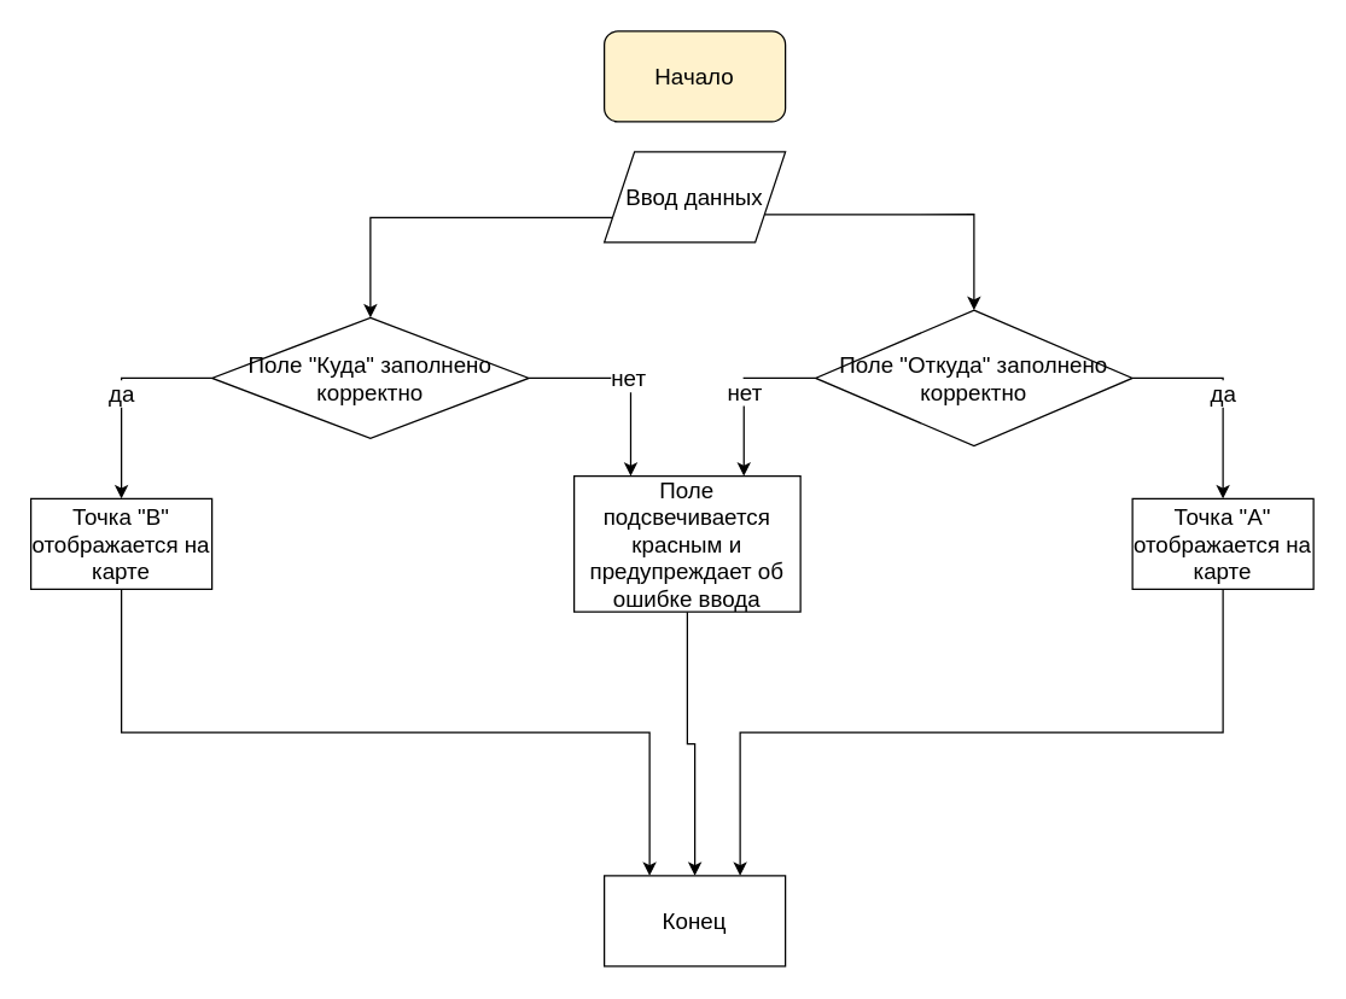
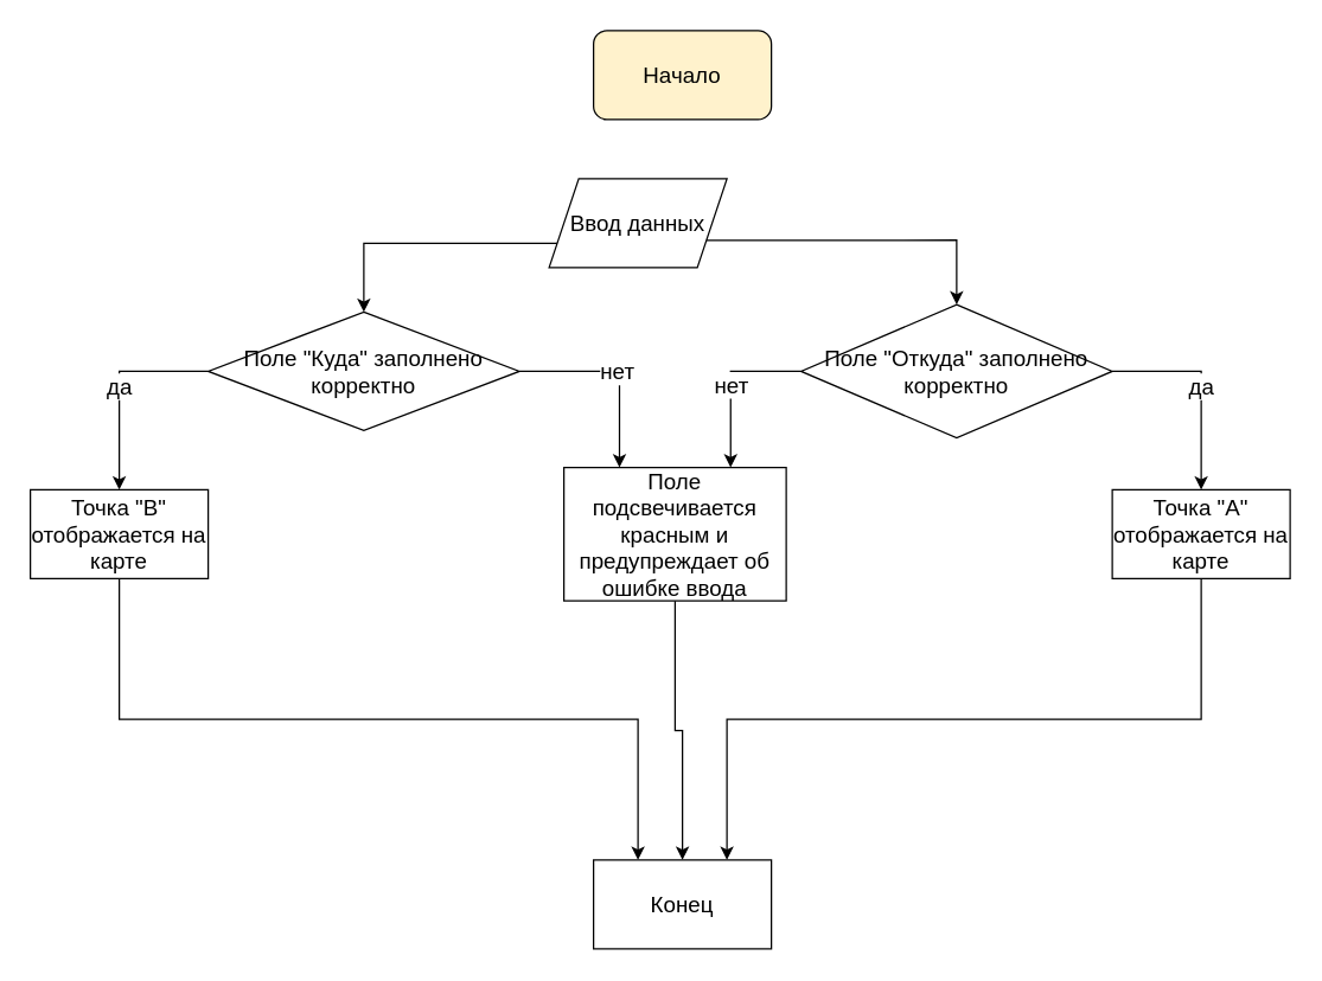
  <mxCell id="0" />
  <mxCell id="1" parent="0" />
  <mxCell id="2" value="Начало" style="rounded=1;whiteSpace=wrap;html=1;fontSize=15;fillColor=#fff2cc;" vertex="1" parent="1"><mxGeometry x="400" width="120" height="60" as="geometry" y="20" /></mxCell>
  <mxCell id="3" style="edgeStyle=orthogonalEdgeStyle;rounded=0;orthogonalLoop=1;jettySize=auto;html=1;exitX=0;exitY=0.75;exitDx=0;exitDy=0;entryX=0.5;entryY=0;entryDx=0;entryDy=0;fontSize=15;" edge="1" parent="1" source="5" target="8"><mxGeometry relative="1" as="geometry" /></mxCell>
  <mxCell id="4" style="edgeStyle=orthogonalEdgeStyle;rounded=0;orthogonalLoop=1;jettySize=auto;html=1;exitX=1;exitY=0.75;exitDx=0;exitDy=0;entryX=0.5;entryY=0;entryDx=0;entryDy=0;fontSize=15;" edge="1" parent="1" source="5" target="11"><mxGeometry relative="1" as="geometry" /></mxCell>
- <mxCell id="5" value="Ввод данных" style="shape=parallelogram;perimeter=parallelogramPerimeter;whiteSpace=wrap;html=1;fixedSize=1;fontSize=15;" vertex="1" parent="1"><mxGeometry x="400" y="100" width="120" height="60" as="geometry" /></mxCell>
+ <mxCell id="5" value="Ввод данных" style="shape=parallelogram;perimeter=parallelogramPerimeter;whiteSpace=wrap;html=1;fixedSize=1;fontSize=15;" vertex="1" parent="1"><mxGeometry x="370" y="120" width="120" height="60" as="geometry" /></mxCell>
  <mxCell id="6" value="да" style="edgeStyle=orthogonalEdgeStyle;rounded=0;orthogonalLoop=1;jettySize=auto;html=1;exitX=0;exitY=0.5;exitDx=0;exitDy=0;entryX=0.5;entryY=0;entryDx=0;entryDy=0;fontSize=15;" edge="1" parent="1" source="8" target="15"><mxGeometry relative="1" as="geometry" /></mxCell>
  <mxCell id="7" value="нет" style="edgeStyle=orthogonalEdgeStyle;rounded=0;orthogonalLoop=1;jettySize=auto;html=1;exitX=1;exitY=0.5;exitDx=0;exitDy=0;entryX=0.25;entryY=0;entryDx=0;entryDy=0;fontSize=15;" edge="1" parent="1" source="8" target="17"><mxGeometry relative="1" as="geometry" /></mxCell>
  <mxCell id="8" value="Поле &quot;Куда&quot; заполнено корректно" style="rhombus;whiteSpace=wrap;html=1;fontSize=15;" vertex="1" parent="1"><mxGeometry x="140" y="210" width="210" height="80" as="geometry" /></mxCell>
  <mxCell id="9" value="да" style="edgeStyle=orthogonalEdgeStyle;rounded=0;orthogonalLoop=1;jettySize=auto;html=1;exitX=1;exitY=0.5;exitDx=0;exitDy=0;fontSize=15;" edge="1" parent="1" source="11" target="13"><mxGeometry relative="1" as="geometry" /></mxCell>
  <mxCell id="10" value="нет" style="edgeStyle=orthogonalEdgeStyle;rounded=0;orthogonalLoop=1;jettySize=auto;html=1;exitX=0;exitY=0.5;exitDx=0;exitDy=0;entryX=0.75;entryY=0;entryDx=0;entryDy=0;fontSize=15;" edge="1" parent="1" source="11" target="17"><mxGeometry relative="1" as="geometry" /></mxCell>
  <mxCell id="11" value="Поле &quot;Откуда&quot; заполнено корректно" style="rhombus;whiteSpace=wrap;html=1;fontSize=15;" vertex="1" parent="1"><mxGeometry x="540" y="205" width="210" height="90" as="geometry" /></mxCell>
  <mxCell id="12" style="edgeStyle=orthogonalEdgeStyle;rounded=0;orthogonalLoop=1;jettySize=auto;html=1;exitX=0.5;exitY=1;exitDx=0;exitDy=0;entryX=0.75;entryY=0;entryDx=0;entryDy=0;fontSize=15;" edge="1" parent="1" source="13" target="18"><mxGeometry relative="1" as="geometry" /></mxCell>
  <mxCell id="13" value="Точка &quot;А&quot; отображается на карте" style="rounded=0;whiteSpace=wrap;html=1;fontSize=15;" vertex="1" parent="1"><mxGeometry x="750" y="330" width="120" height="60" as="geometry" /></mxCell>
  <mxCell id="14" style="edgeStyle=orthogonalEdgeStyle;rounded=0;orthogonalLoop=1;jettySize=auto;html=1;exitX=0.5;exitY=1;exitDx=0;exitDy=0;entryX=0.25;entryY=0;entryDx=0;entryDy=0;fontSize=15;" edge="1" parent="1" source="15" target="18"><mxGeometry relative="1" as="geometry" /></mxCell>
  <mxCell id="15" value="Точка &quot;В&quot; отображается на карте" style="rounded=0;whiteSpace=wrap;html=1;fontSize=15;" vertex="1" parent="1"><mxGeometry x="20" y="330" width="120" height="60" as="geometry" /></mxCell>
  <mxCell id="16" style="edgeStyle=orthogonalEdgeStyle;rounded=0;orthogonalLoop=1;jettySize=auto;html=1;exitX=0.5;exitY=1;exitDx=0;exitDy=0;entryX=0.5;entryY=0;entryDx=0;entryDy=0;fontSize=15;" edge="1" parent="1" source="17" target="18"><mxGeometry relative="1" as="geometry" /></mxCell>
  <mxCell id="17" value="Поле подсвечивается красным и предупреждает об ошибке ввода" style="rounded=0;whiteSpace=wrap;html=1;fontSize=15;" vertex="1" parent="1"><mxGeometry x="380" y="315" width="150" height="90" as="geometry" /></mxCell>
  <mxCell id="18" value="Конец" style="whiteSpace=wrap;html=1;fontSize=15;rounded=0;" vertex="1" parent="1"><mxGeometry x="400" y="580" width="120" height="60" as="geometry" /></mxCell>
